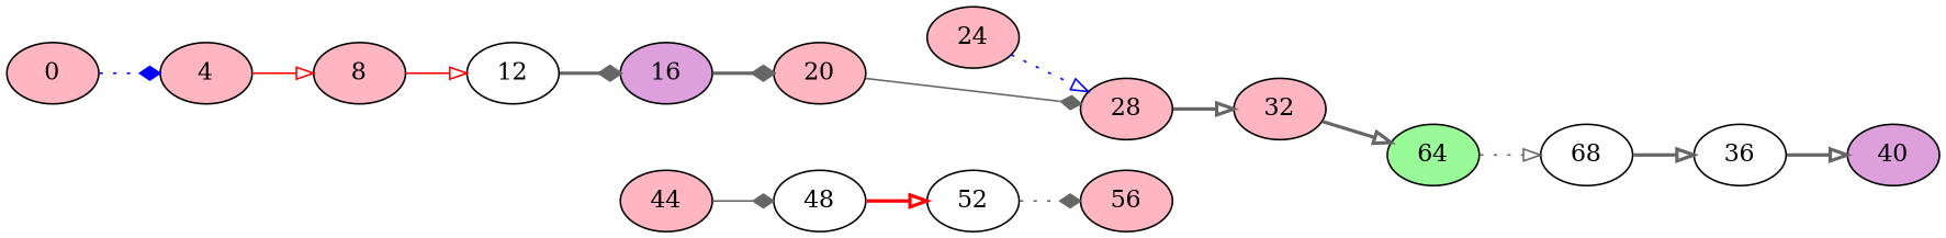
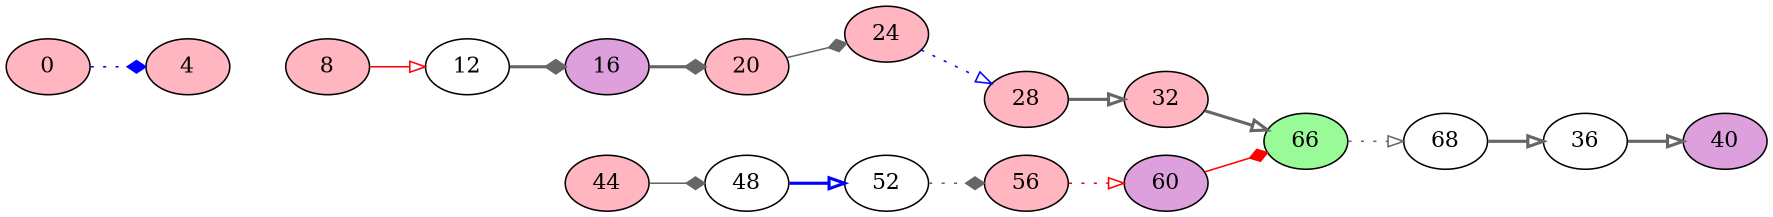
  digraph {
    rankdir=LR
    node [fillcolor=lightpink style=filled]
    edge [arrowhead=onormal color=gray40 style=bold]
    0
    4
    8
    12 [fillcolor=white]
    16 [fillcolor=plum]
    20
    24
    28
    32
-   64 [fillcolor=palegreen]
+   64 [fillcolor=palegreen label=66]
    68 [fillcolor=white]
    36 [fillcolor=white]
    40 [fillcolor=plum]
    48 [fillcolor=white]
    44
    52 [fillcolor=white]
    56
+   60 [fillcolor=plum]
    0 -> 4 [arrowhead=diamond color=blue style=dotted]
-   4 -> 8 [color=red style=solid]
    8 -> 12 [color=red style=solid]
    12 -> 16 [arrowhead=diamond]
    16 -> 20 [arrowhead=diamond]
-   20 -> 28 [arrowhead=diamond style=solid]
+   20 -> 24 [arrowhead=diamond style=solid]
    24 -> 28 [color=blue style=dotted]
    28 -> 32
    32 -> 64
    64 -> 68 [style=dotted]
    68 -> 36
    36 -> 40
-   48 -> 52 [color=red]
+   48 -> 52 [color=blue]
    44 -> 48 [arrowhead=diamond style=solid]
    52 -> 56 [arrowhead=diamond style=dotted]
+   56 -> 60 [color=red style=dotted]
+   60 -> 64 [arrowhead=diamond color=red style=solid]
  }
